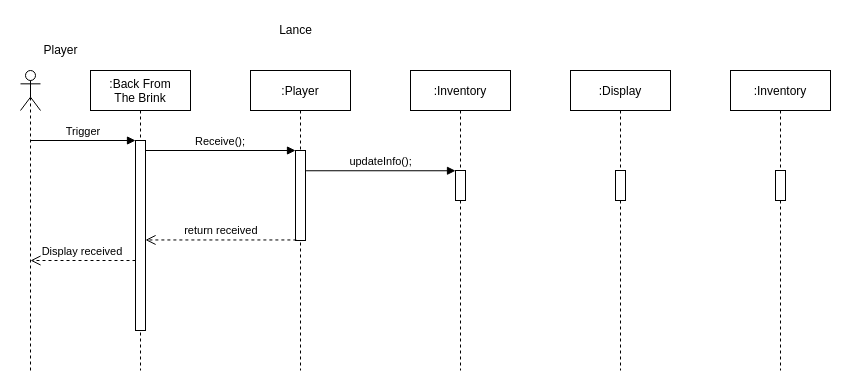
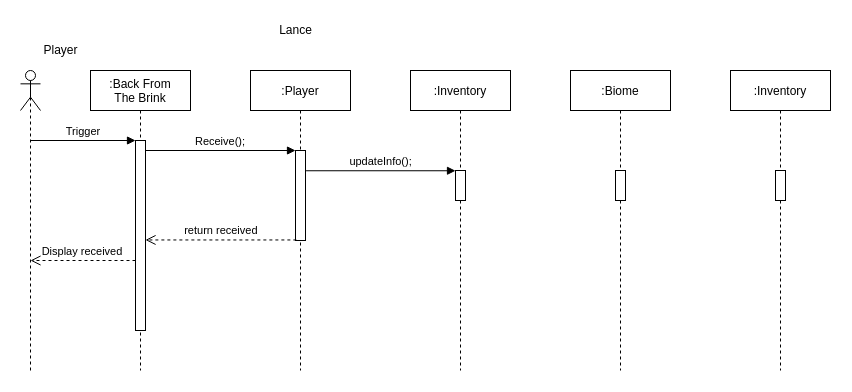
  <mxCell id="0" />
  <mxCell id="1" parent="0" />
  <mxCell id="2" value=":Back From&#10;The Brink" style="shape=umlLifeline;perimeter=lifelinePerimeter;container=1;collapsible=0;recursiveResize=0;rounded=0;shadow=0;strokeWidth=1;" parent="1" vertex="1"><mxGeometry x="90" y="70" width="100" height="300" as="geometry" /></mxCell>
  <mxCell id="3" value="" style="points=[];perimeter=orthogonalPerimeter;rounded=0;shadow=0;strokeWidth=1;" parent="2" vertex="1"><mxGeometry x="45" y="70" width="10" height="190" as="geometry" /></mxCell>
  <mxCell id="4" value=":Player" style="shape=umlLifeline;perimeter=lifelinePerimeter;container=1;collapsible=0;recursiveResize=0;rounded=0;shadow=0;strokeWidth=1;" parent="1" vertex="1"><mxGeometry x="250" y="70" width="100" height="300" as="geometry" /></mxCell>
  <mxCell id="5" value="" style="points=[];perimeter=orthogonalPerimeter;rounded=0;shadow=0;strokeWidth=1;" parent="4" vertex="1"><mxGeometry x="45" y="80" width="10" height="90" as="geometry" /></mxCell>
  <mxCell id="6" value="return received" style="verticalAlign=bottom;endArrow=open;dashed=1;endSize=8;exitX=0.086;exitY=0.994;shadow=0;strokeWidth=1;exitDx=0;exitDy=0;exitPerimeter=0;" parent="1" source="5" target="3" edge="1"><mxGeometry relative="1" as="geometry"><mxPoint x="245" y="226" as="targetPoint" /></mxGeometry></mxCell>
  <mxCell id="7" value="Receive();" style="verticalAlign=bottom;endArrow=block;entryX=0;entryY=0;shadow=0;strokeWidth=1;" parent="1" source="3" target="5" edge="1"><mxGeometry relative="1" as="geometry"><mxPoint x="245" y="150" as="sourcePoint" /></mxGeometry></mxCell>
  <mxCell id="8" value="" style="shape=umlActor;verticalLabelPosition=bottom;verticalAlign=top;html=1;" parent="1" vertex="1"><mxGeometry x="20" y="70" width="20" height="40" as="geometry" /></mxCell>
  <mxCell id="9" value="" style="endArrow=none;dashed=1;html=1;entryX=0.5;entryY=0.5;entryDx=0;entryDy=0;entryPerimeter=0;" parent="1" target="8" edge="1"><mxGeometry width="50" height="50" relative="1" as="geometry"><mxPoint x="30" y="370" as="sourcePoint" /><mxPoint x="30" y="180" as="targetPoint" /></mxGeometry></mxCell>
  <mxCell id="10" value=":Inventory" style="shape=umlLifeline;perimeter=lifelinePerimeter;container=1;collapsible=0;recursiveResize=0;rounded=0;shadow=0;strokeWidth=1;" parent="1" vertex="1"><mxGeometry x="410" y="70" width="100" height="300" as="geometry" /></mxCell>
  <mxCell id="11" value="" style="points=[];perimeter=orthogonalPerimeter;rounded=0;shadow=0;strokeWidth=1;" parent="10" vertex="1"><mxGeometry x="45" y="100" width="10" height="30" as="geometry" /></mxCell>
  <mxCell id="12" value="Trigger" style="verticalAlign=bottom;endArrow=block;shadow=0;strokeWidth=1;" parent="1" target="3" edge="1"><mxGeometry relative="1" as="geometry"><mxPoint x="30" y="140" as="sourcePoint" /><mxPoint x="200" y="150" as="targetPoint" /></mxGeometry></mxCell>
  <mxCell id="13" value="updateInfo();" style="verticalAlign=bottom;endArrow=block;shadow=0;strokeWidth=1;exitX=1.057;exitY=0.225;exitDx=0;exitDy=0;exitPerimeter=0;" parent="1" source="5" target="11" edge="1"><mxGeometry relative="1" as="geometry"><mxPoint x="330" y="160" as="sourcePoint" /><mxPoint x="500" y="160" as="targetPoint" /></mxGeometry></mxCell>
  <mxCell id="14" value="Display received" style="verticalAlign=bottom;endArrow=open;dashed=1;endSize=8;shadow=0;strokeWidth=1;" parent="1" source="3" edge="1"><mxGeometry relative="1" as="geometry"><mxPoint x="30" y="260" as="targetPoint" /><mxPoint x="200.86" y="260" as="sourcePoint" /></mxGeometry></mxCell>
  <mxCell id="15" value="Player" style="text;html=1;align=center;verticalAlign=middle;resizable=0;points=[];autosize=1;" parent="1" vertex="1"><mxGeometry x="35" y="40" width="50" height="20" as="geometry" /></mxCell>
  <mxCell id="16" value="Lance" style="text;html=1;align=center;verticalAlign=middle;resizable=0;points=[];autosize=1;" parent="1" vertex="1"><mxGeometry x="270" y="20" width="50" height="20" as="geometry" /></mxCell>
- <mxCell id="17" value=":Display" style="shape=umlLifeline;perimeter=lifelinePerimeter;container=1;collapsible=0;recursiveResize=0;rounded=0;shadow=0;strokeWidth=1;" vertex="1" parent="1"><mxGeometry x="570" y="70" width="100" height="300" as="geometry" /></mxCell>
+ <mxCell id="17" value=":Biome" style="shape=umlLifeline;perimeter=lifelinePerimeter;container=1;collapsible=0;recursiveResize=0;rounded=0;shadow=0;strokeWidth=1;" vertex="1" parent="1"><mxGeometry x="570" y="70" width="100" height="300" as="geometry" /></mxCell>
  <mxCell id="18" value="" style="points=[];perimeter=orthogonalPerimeter;rounded=0;shadow=0;strokeWidth=1;" vertex="1" parent="17"><mxGeometry x="45" y="100" width="10" height="30" as="geometry" /></mxCell>
  <mxCell id="19" value=":Inventory" style="shape=umlLifeline;perimeter=lifelinePerimeter;container=1;collapsible=0;recursiveResize=0;rounded=0;shadow=0;strokeWidth=1;" vertex="1" parent="1"><mxGeometry x="730" y="70" width="100" height="300" as="geometry" /></mxCell>
  <mxCell id="20" value="" style="points=[];perimeter=orthogonalPerimeter;rounded=0;shadow=0;strokeWidth=1;" vertex="1" parent="19"><mxGeometry x="45" y="100" width="10" height="30" as="geometry" /></mxCell>
